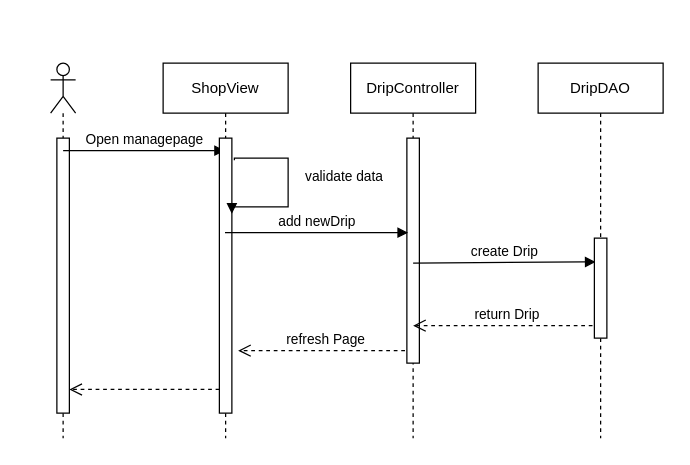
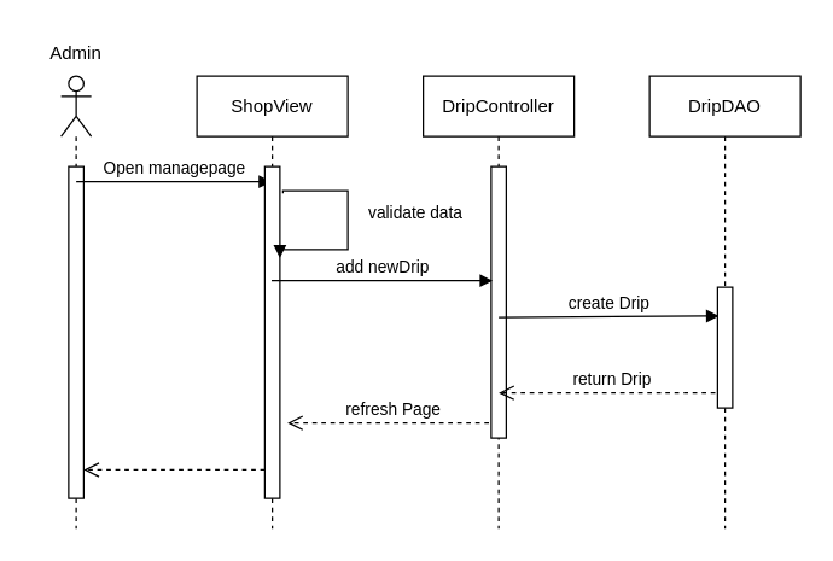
  <mxCell id="0" />
  <mxCell id="1" parent="0" />
  <mxCell id="2" value="" style="shape=umlLifeline;participant=umlActor;perimeter=lifelinePerimeter;whiteSpace=wrap;html=1;container=1;collapsible=0;recursiveResize=0;verticalAlign=top;spacingTop=36;outlineConnect=0;" vertex="1" parent="1"><mxGeometry x="40" y="50" width="20" height="300" as="geometry" /></mxCell>
  <mxCell id="3" value="" style="html=1;points=[];perimeter=orthogonalPerimeter;" vertex="1" parent="2"><mxGeometry x="5" y="60" width="10" height="220" as="geometry" /></mxCell>
  <mxCell id="4" value="Open managepage" style="html=1;verticalAlign=bottom;endArrow=block;rounded=0;" edge="1" parent="2" target="5"><mxGeometry width="80" relative="1" as="geometry"><mxPoint x="10" y="70" as="sourcePoint" /><mxPoint x="90" y="70" as="targetPoint" /></mxGeometry></mxCell>
  <mxCell id="5" value="ShopView" style="shape=umlLifeline;perimeter=lifelinePerimeter;whiteSpace=wrap;html=1;container=1;collapsible=0;recursiveResize=0;outlineConnect=0;" vertex="1" parent="1"><mxGeometry x="130" y="50" width="100" height="300" as="geometry" /></mxCell>
  <mxCell id="6" value="" style="html=1;points=[];perimeter=orthogonalPerimeter;" vertex="1" parent="5"><mxGeometry x="45" y="60" width="10" height="220" as="geometry" /></mxCell>
  <mxCell id="7" value="validate data" style="edgeStyle=orthogonalEdgeStyle;html=1;align=left;spacingLeft=2;endArrow=block;rounded=0;exitX=1.2;exitY=0.08;exitDx=0;exitDy=0;exitPerimeter=0;entryX=1;entryY=0.275;entryDx=0;entryDy=0;entryPerimeter=0;" edge="1" target="6" parent="5" source="6"><mxGeometry x="-0.102" y="10" relative="1" as="geometry"><mxPoint x="10" y="400" as="sourcePoint" /><Array as="points"><mxPoint x="100" y="76" /><mxPoint x="100" y="115" /></Array><mxPoint x="-10" y="420" as="targetPoint" /><mxPoint as="offset" /></mxGeometry></mxCell>
  <mxCell id="8" value="refresh Page" style="html=1;verticalAlign=bottom;endArrow=open;dashed=1;endSize=8;rounded=0;" edge="1" parent="5" source="9"><mxGeometry relative="1" as="geometry"><mxPoint x="140" y="230" as="sourcePoint" /><mxPoint x="60" y="230" as="targetPoint" /></mxGeometry></mxCell>
  <mxCell id="9" value="DripController" style="shape=umlLifeline;perimeter=lifelinePerimeter;whiteSpace=wrap;html=1;container=1;collapsible=0;recursiveResize=0;outlineConnect=0;" vertex="1" parent="1"><mxGeometry x="280" y="50" width="100" height="300" as="geometry" /></mxCell>
  <mxCell id="10" value="" style="html=1;points=[];perimeter=orthogonalPerimeter;" vertex="1" parent="9"><mxGeometry x="45" y="60" width="10" height="180" as="geometry" /></mxCell>
  <mxCell id="11" value="create Drip" style="html=1;verticalAlign=bottom;endArrow=block;rounded=0;entryX=0.1;entryY=0.238;entryDx=0;entryDy=0;entryPerimeter=0;" edge="1" parent="9" target="14"><mxGeometry width="80" relative="1" as="geometry"><mxPoint x="50" y="160" as="sourcePoint" /><mxPoint x="130" y="160" as="targetPoint" /></mxGeometry></mxCell>
  <mxCell id="12" value="return Drip" style="html=1;verticalAlign=bottom;endArrow=open;dashed=1;endSize=8;rounded=0;" edge="1" parent="9" source="13"><mxGeometry relative="1" as="geometry"><mxPoint x="130" y="210" as="sourcePoint" /><mxPoint x="50" y="210" as="targetPoint" /></mxGeometry></mxCell>
  <mxCell id="13" value="DripDAO" style="shape=umlLifeline;perimeter=lifelinePerimeter;whiteSpace=wrap;html=1;container=1;collapsible=0;recursiveResize=0;outlineConnect=0;" vertex="1" parent="1"><mxGeometry x="430" y="50" width="100" height="300" as="geometry" /></mxCell>
  <mxCell id="14" value="" style="html=1;points=[];perimeter=orthogonalPerimeter;" vertex="1" parent="13"><mxGeometry x="45" y="140" width="10" height="80" as="geometry" /></mxCell>
  <mxCell id="15" value="add newDrip" style="html=1;verticalAlign=bottom;endArrow=block;rounded=0;entryX=0.1;entryY=0.42;entryDx=0;entryDy=0;entryPerimeter=0;" edge="1" parent="1" source="5" target="10"><mxGeometry width="80" relative="1" as="geometry"><mxPoint x="245" y="194.5" as="sourcePoint" /><mxPoint x="325" y="194.5" as="targetPoint" /></mxGeometry></mxCell>
  <mxCell id="16" value="" style="html=1;verticalAlign=bottom;endArrow=open;dashed=1;endSize=8;rounded=0;entryX=1;entryY=0.914;entryDx=0;entryDy=0;entryPerimeter=0;" edge="1" parent="1" source="6" target="3"><mxGeometry relative="1" as="geometry"><mxPoint x="130" y="310" as="sourcePoint" /><mxPoint x="50" y="310" as="targetPoint" /></mxGeometry></mxCell>
+ <mxCell id="17" value="Admin" style="text;html=1;strokeColor=none;fillColor=none;align=center;verticalAlign=middle;whiteSpace=wrap;rounded=0;" vertex="1" parent="1"><mxGeometry x="20" y="20" width="60" height="30" as="geometry" /></mxCell>
